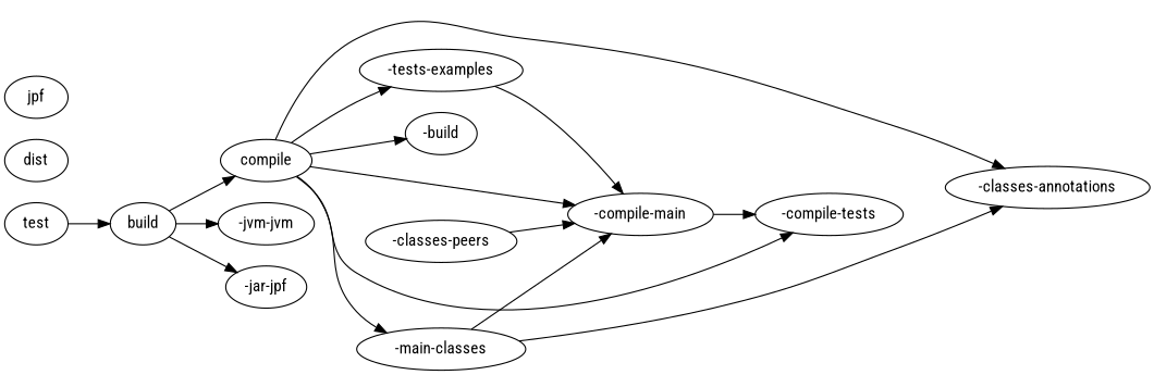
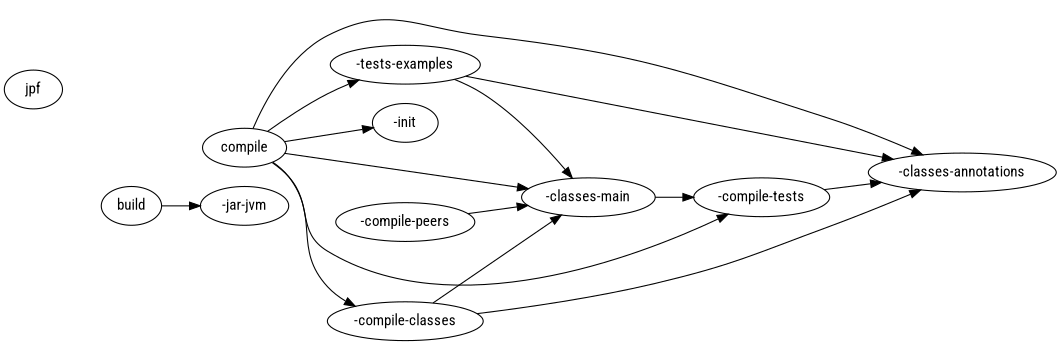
  digraph {
    fontname="Roboto Condensed"
    rankdir=LR
    node [fontname="Roboto Condensed"]
    edge [fontname="Roboto Condensed"]
    compile
-   "-init" [label="-build"]
+   "-init"
    n3 [label="-classes-annotations"]
-   "-compile-main"
-   "-compile-classes" [label="-main-classes"]
+   "-compile-main" [label="-classes-main"]
+   "-compile-classes"
    "-compile-tests"
    n7 [label="-tests-examples"]
-   "-compile-peers" [label="-classes-peers"]
+   "-compile-peers"
    build
-   "-jar-jvm" [label="-jvm-jvm"]
-   "-jar-jpf"
-   dist
+   "-jar-jvm"
    n13 [label=jpf]
-   test
    compile -> "-init"
    compile -> n3
    compile -> "-compile-main"
    compile -> "-compile-classes"
    compile -> "-compile-tests"
    compile -> n7
    "-compile-main" -> "-compile-tests"
    "-compile-classes" -> n3
    "-compile-classes" -> "-compile-main"
+   "-compile-tests" -> n3
+   n7 -> n3
    n7 -> "-compile-main"
    "-compile-peers" -> "-compile-main"
-   build -> compile
    build -> "-jar-jvm"
-   build -> "-jar-jpf"
-   test -> build
  }
